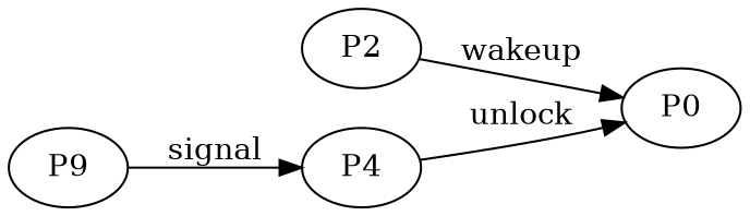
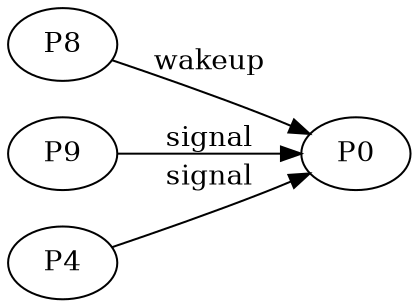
  digraph {
    rankdir=LR
-   P2
+   P2 [label=P8]
    P0
    n3 [label=P9]
    P4
    P2 -> P0 [label=wakeup]
-   n3 -> P4 [label=signal]
-   P4 -> P0 [label=unlock]
+   n3 -> P0 [label=signal]
+   P4 -> P0 [label=signal]
  }
